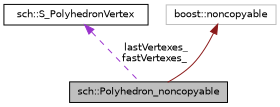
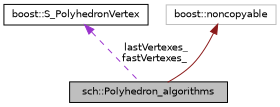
  digraph {
    fontname="DejaVu Sans"
    node [color=black fillcolor=white fontname="DejaVu Sans" fontsize=10 shape=record style=filled]
    edge [dir=back fontname="DejaVu Sans" fontsize=10 labelfontname=Helvetica labelfontsize=10]
-   n1 [fillcolor=grey75 fontcolor=black height=0.2 label="sch::Polyhedron_noncopyable" width=0.4]
-   n2 [height=0.2 label="sch::S_PolyhedronVertex" width=0.4]
+   n1 [fillcolor=grey75 fontcolor=black height=0.2 label="sch::Polyhedron_algorithms" width=0.4]
+   n2 [height=0.2 label="boost::S_PolyhedronVertex" width=0.4]
    n3 [color=grey75 height=0.2 label="boost::noncopyable" width=0.4]
    n2 -> n1 [color=darkorchid3 label=" lastVertexes_\nfastVertexes_" style=dashed]
    n3 -> n1 [color=firebrick4 style=solid]
  }
